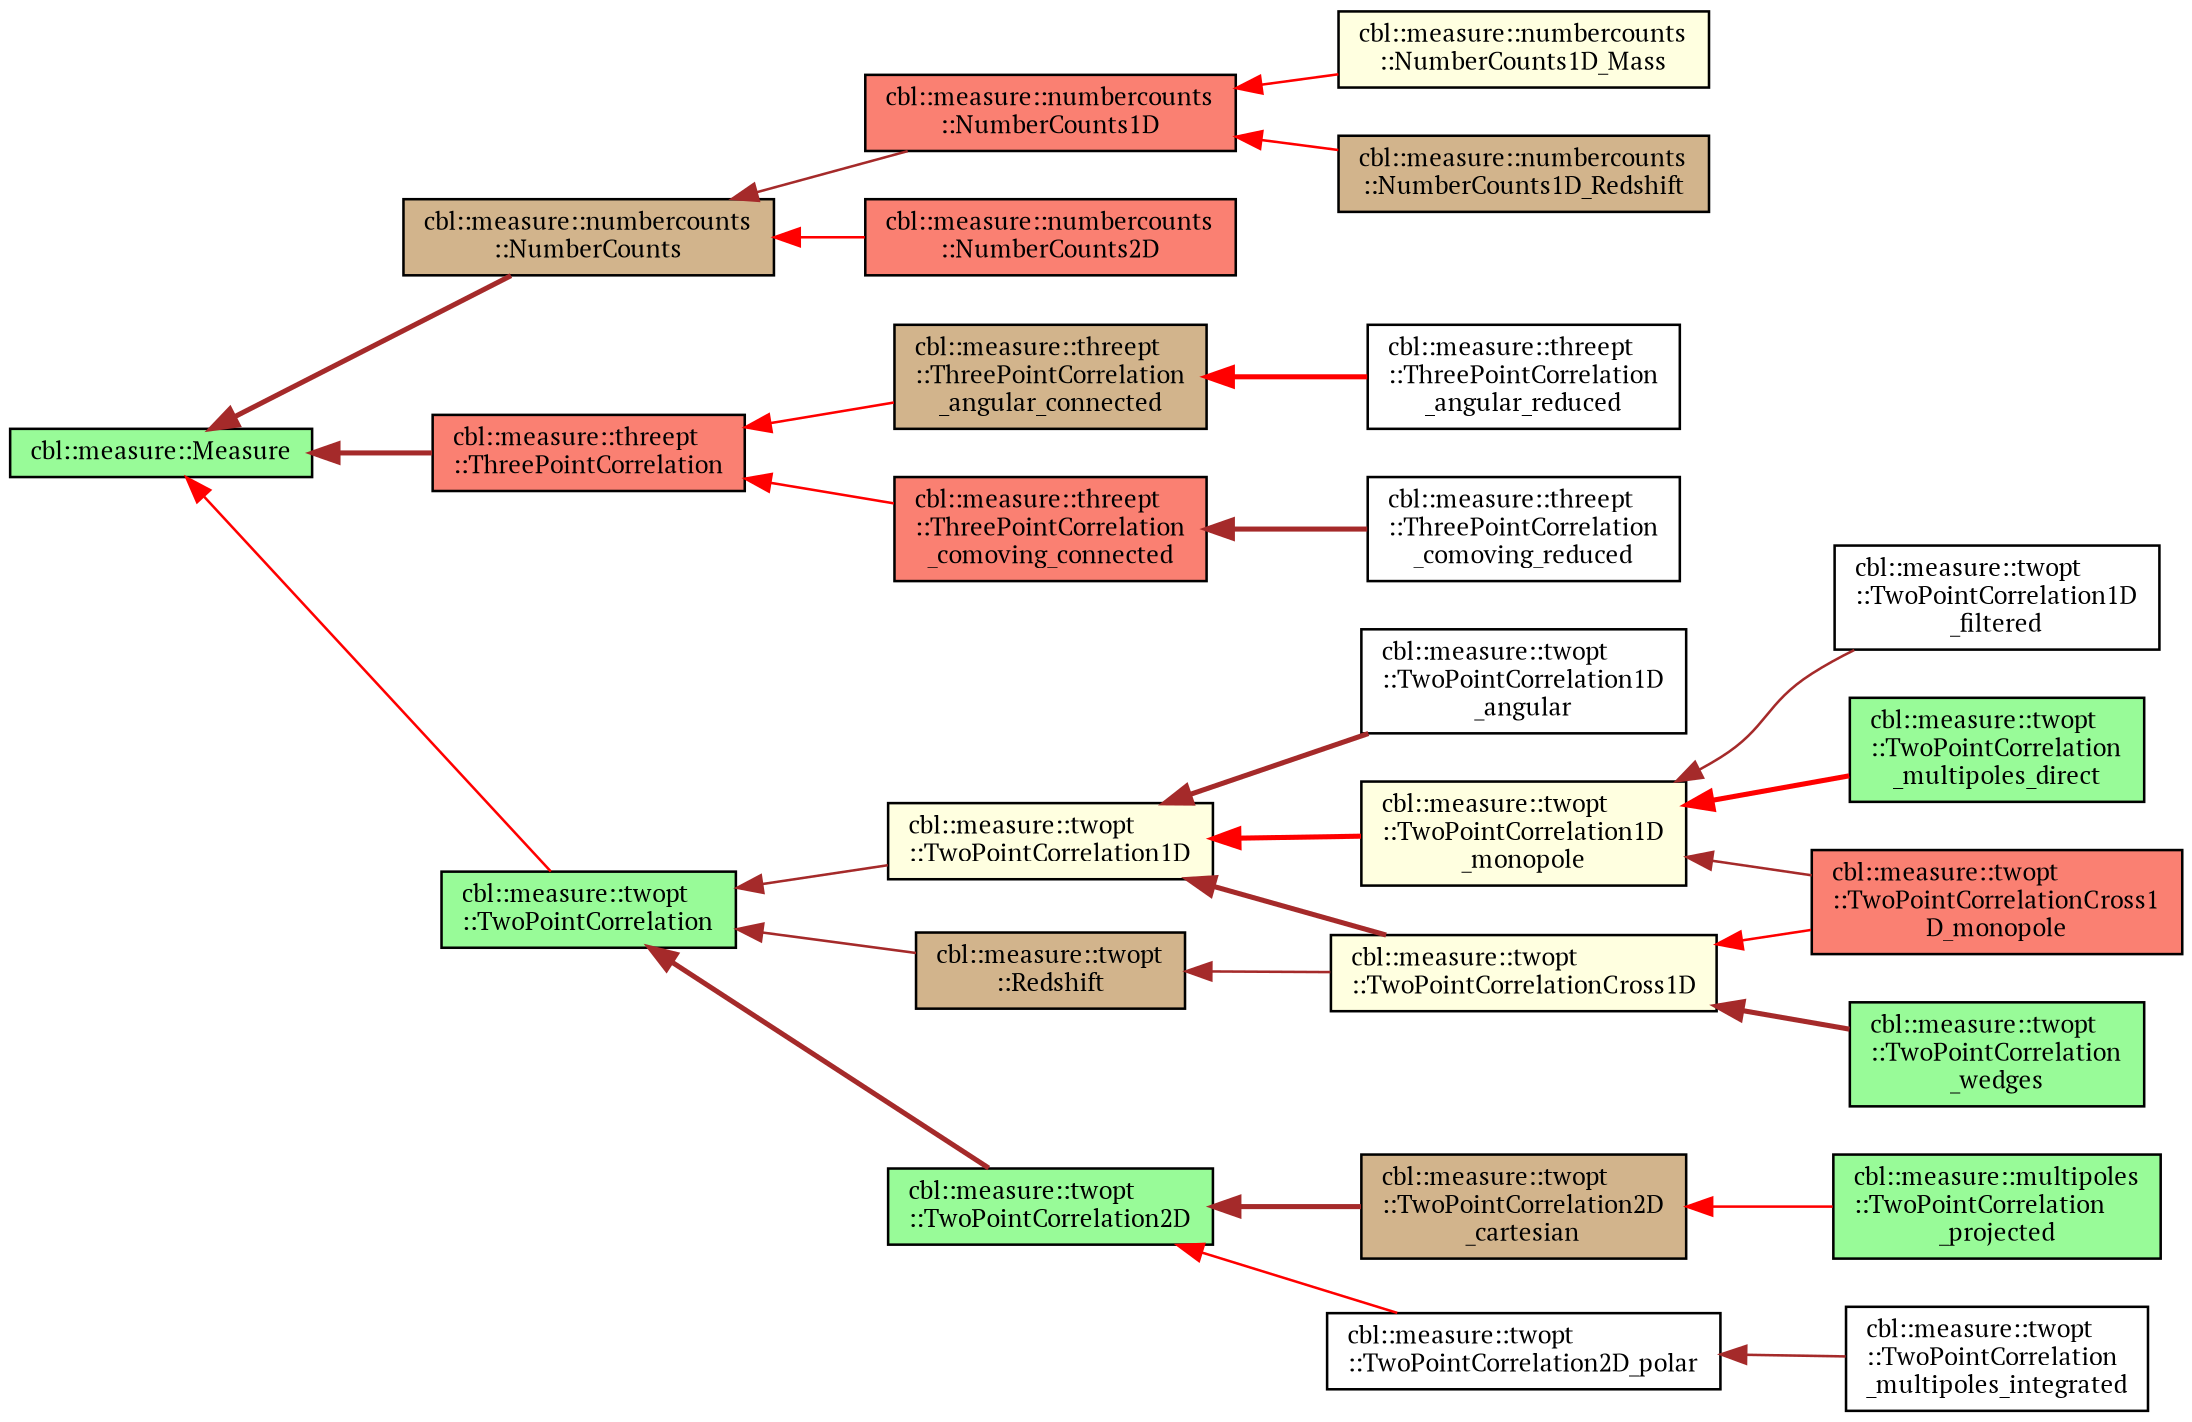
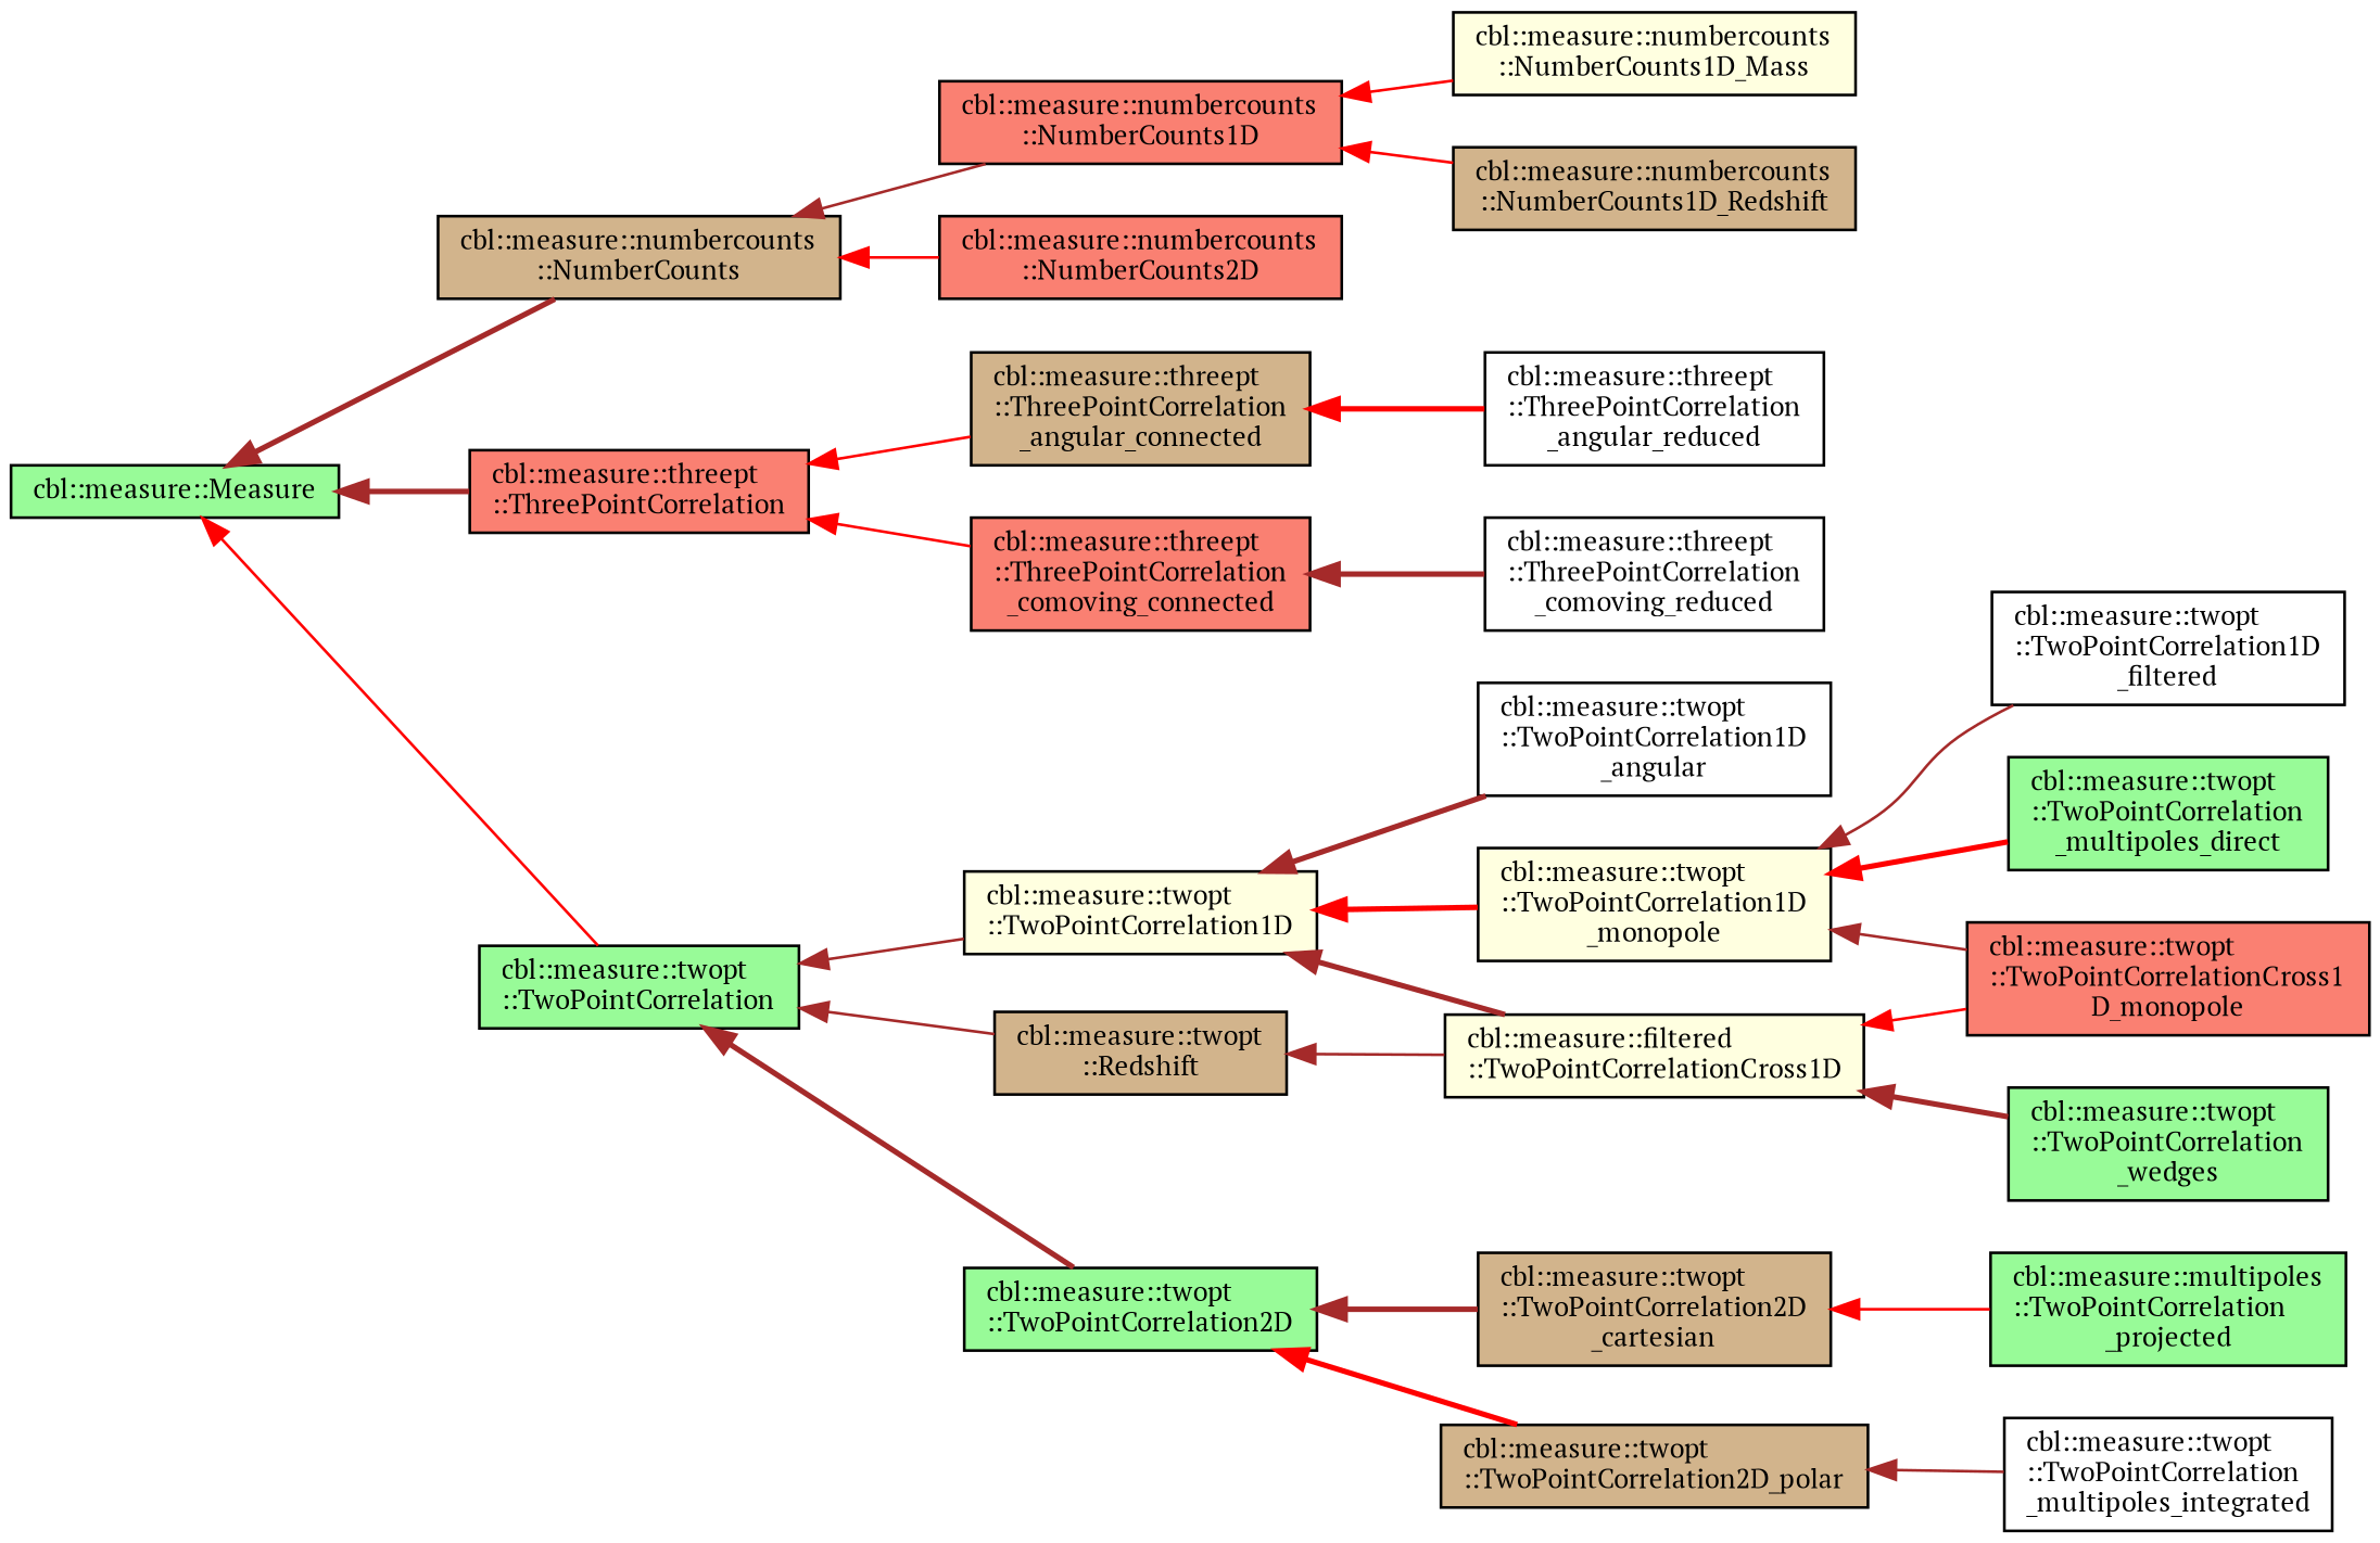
  digraph {
    fontname="PT Serif"
    rankdir=LR
    node [color=black fillcolor=palegreen fontname="PT Serif" fontsize=10 shape=record style=filled]
    edge [color=brown dir=back fontname="PT Serif" fontsize=10 labelfontname=Helvetica labelfontsize=10 style=solid]
    n1 [fontcolor=black height=0.2 label="cbl::measure::Measure" width=0.4]
    n2 [fillcolor=tan height=0.2 label="cbl::measure::numbercounts\l::NumberCounts" width=0.4]
    n3 [fillcolor=salmon height=0.2 label="cbl::measure::threept\l::ThreePointCorrelation" width=0.4]
    n4 [height=0.2 label="cbl::measure::twopt\l::TwoPointCorrelation" width=0.4]
    n5 [fillcolor=salmon height=0.2 label="cbl::measure::numbercounts\l::NumberCounts1D" width=0.4]
    n6 [fillcolor=salmon height=0.2 label="cbl::measure::numbercounts\l::NumberCounts2D" width=0.4]
    n7 [fillcolor=tan height=0.2 label="cbl::measure::threept\l::ThreePointCorrelation\l_angular_connected" width=0.4]
    n8 [fillcolor=salmon height=0.2 label="cbl::measure::threept\l::ThreePointCorrelation\l_comoving_connected" width=0.4]
    n9 [fillcolor=lightyellow height=0.2 label="cbl::measure::twopt\l::TwoPointCorrelation1D" width=0.4]
    n10 [height=0.2 label="cbl::measure::twopt\l::TwoPointCorrelation2D" width=0.4]
    n11 [fillcolor=tan height=0.2 label="cbl::measure::twopt\l::Redshift" width=0.4]
    n12 [fillcolor=lightyellow height=0.2 label="cbl::measure::numbercounts\l::NumberCounts1D_Mass" width=0.4]
    n13 [fillcolor=tan height=0.2 label="cbl::measure::numbercounts\l::NumberCounts1D_Redshift" width=0.4]
    n14 [fillcolor=white height=0.2 label="cbl::measure::threept\l::ThreePointCorrelation\l_angular_reduced" width=0.4]
    n15 [fillcolor=white height=0.2 label="cbl::measure::threept\l::ThreePointCorrelation\l_comoving_reduced" width=0.4]
    n16 [fillcolor=white height=0.2 label="cbl::measure::twopt\l::TwoPointCorrelation1D\l_angular" width=0.4]
    n17 [fillcolor=lightyellow height=0.2 label="cbl::measure::twopt\l::TwoPointCorrelation1D\l_monopole" width=0.4]
-   n18 [fillcolor=lightyellow height=0.2 label="cbl::measure::twopt\l::TwoPointCorrelationCross1D" width=0.4]
+   n18 [fillcolor=lightyellow height=0.2 label="cbl::measure::filtered\l::TwoPointCorrelationCross1D" width=0.4]
    n19 [fillcolor=tan height=0.2 label="cbl::measure::twopt\l::TwoPointCorrelation2D\l_cartesian" width=0.4]
-   n20 [fillcolor=white height=0.2 label="cbl::measure::twopt\l::TwoPointCorrelation2D_polar" width=0.4]
+   n20 [fillcolor=tan height=0.2 label="cbl::measure::twopt\l::TwoPointCorrelation2D_polar" width=0.4]
    n21 [fillcolor=white height=0.2 label="cbl::measure::twopt\l::TwoPointCorrelation1D\l_filtered" width=0.4]
    n22 [height=0.2 label="cbl::measure::twopt\l::TwoPointCorrelation\l_multipoles_direct" width=0.4]
    n23 [fillcolor=salmon height=0.2 label="cbl::measure::twopt\l::TwoPointCorrelationCross1\lD_monopole" width=0.4]
    n24 [height=0.2 label="cbl::measure::twopt\l::TwoPointCorrelation\l_wedges" width=0.4]
    n25 [height=0.2 label="cbl::measure::multipoles\l::TwoPointCorrelation\l_projected" width=0.4]
    n26 [fillcolor=white height=0.2 label="cbl::measure::twopt\l::TwoPointCorrelation\l_multipoles_integrated" width=0.4]
    n1 -> n2 [style=bold]
    n1 -> n3 [style=bold]
    n1 -> n4 [color=red]
    n2 -> n5
    n2 -> n6 [color=red]
    n3 -> n7 [color=red]
    n3 -> n8 [color=red]
    n4 -> n9
    n4 -> n10 [style=bold]
    n4 -> n11
    n5 -> n12 [color=red]
    n5 -> n13 [color=red]
    n7 -> n14 [color=red style=bold]
    n8 -> n15 [style=bold]
    n9 -> n16 [style=bold]
    n9 -> n17 [color=red style=bold]
    n9 -> n18 [style=bold]
    n10 -> n19 [style=bold]
-   n10 -> n20 [color=red]
+   n10 -> n20 [color=red style=bold]
    n11 -> n18
    n17 -> n21
    n17 -> n22 [color=red style=bold]
    n17 -> n23
    n18 -> n23 [color=red]
    n18 -> n24 [style=bold]
    n19 -> n25 [color=red]
    n20 -> n26
  }
